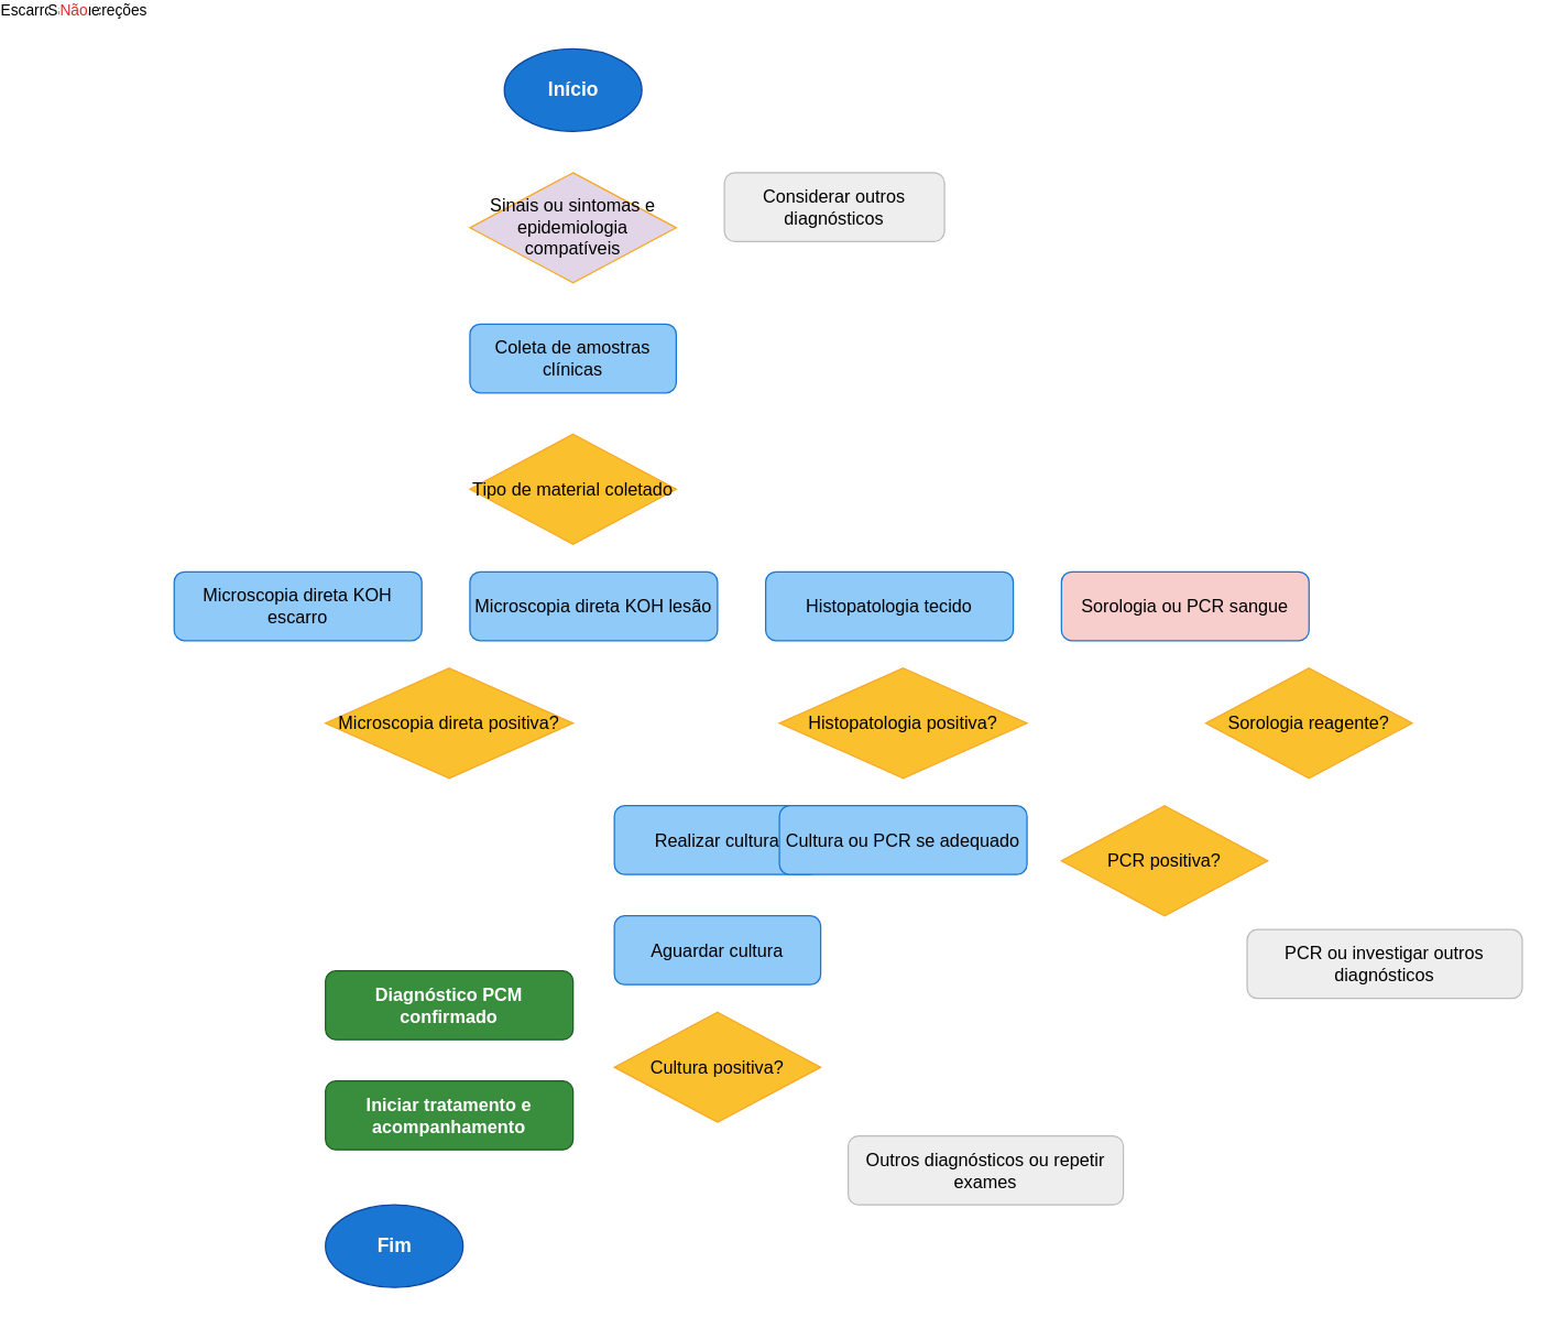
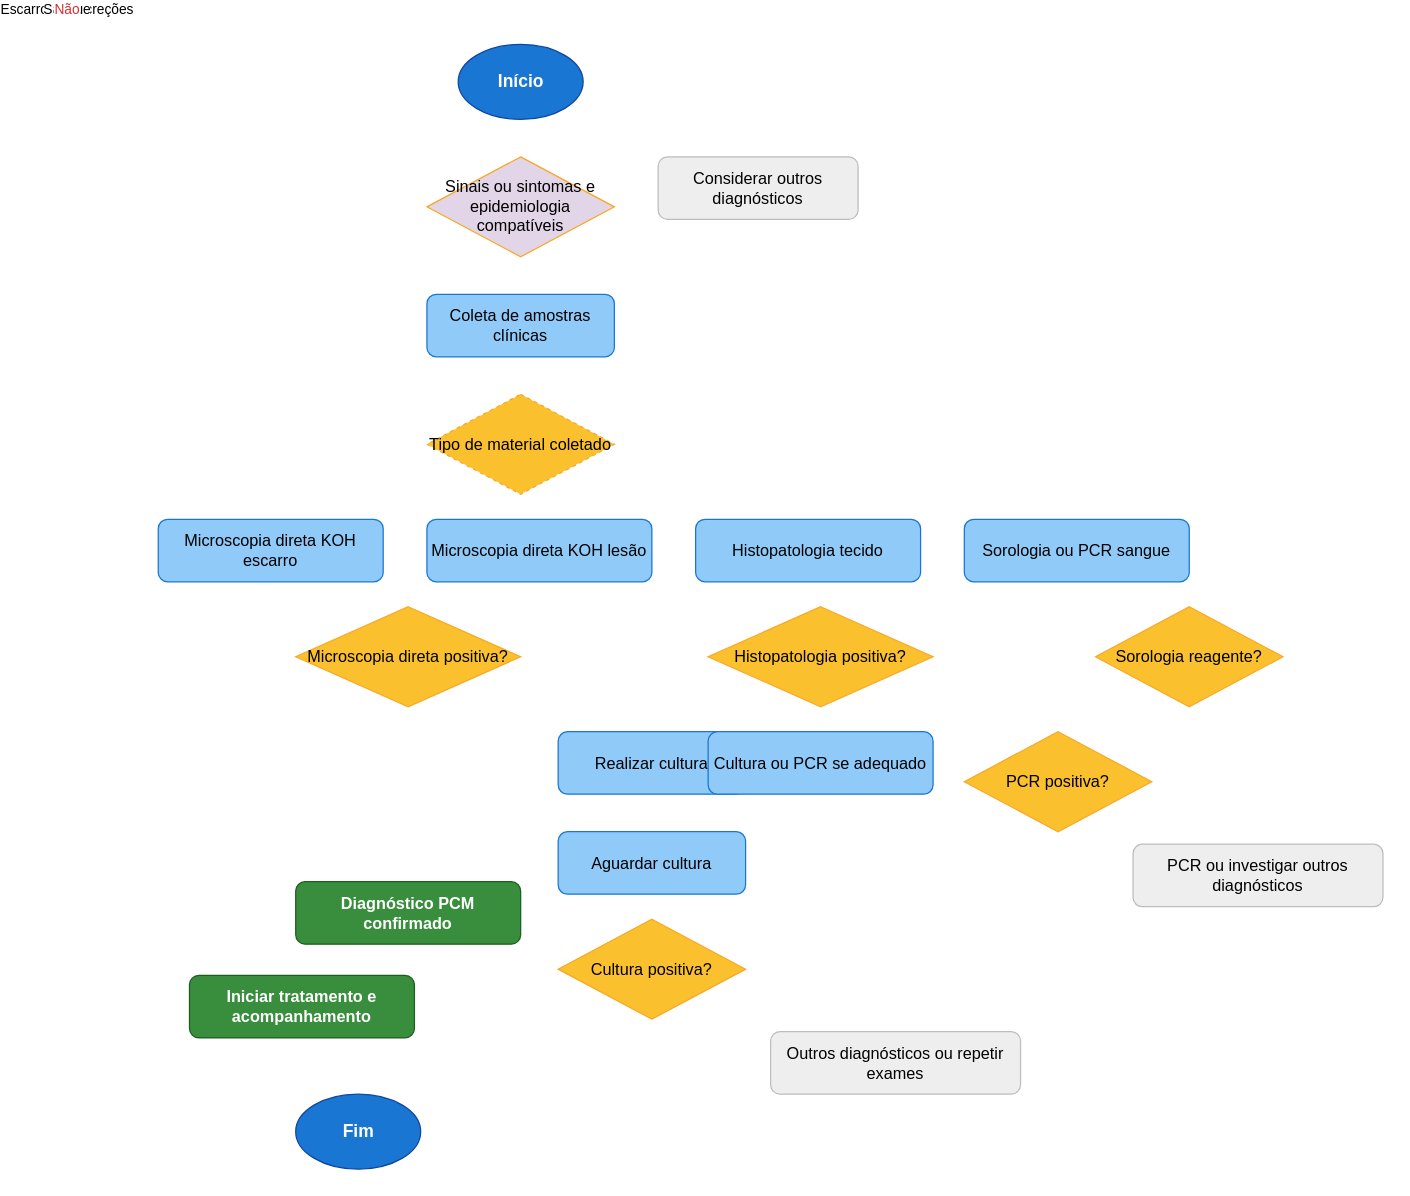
  <mxCell id="0" />
  <mxCell id="1" parent="0" />
  <mxCell id="2" value="Início" style="ellipse;html=1;fillColor=#1976D2;strokeColor=#0D47A1;fontColor=#FFFFFF;fontSize=14;fontStyle=1;" vertex="1" parent="1"><mxGeometry x="260" y="20" width="100" height="60" as="geometry" /></mxCell>
  <mxCell id="3" value="Sinais ou sintomas e epidemiologia compatíveis" style="rhombus;whiteSpace=wrap;html=1;fillColor=#e1d5e7;strokeColor=#F9A825;fontColor=#000000;fontSize=13;" vertex="1" parent="1"><mxGeometry x="235" y="110" width="150" height="80" as="geometry" /></mxCell>
  <mxCell id="4" value="Coleta de amostras clínicas" style="rounded=1;whiteSpace=wrap;html=1;fillColor=#90CAF9;strokeColor=#1976D2;fontColor=#000000;fontSize=13;" vertex="1" parent="1"><mxGeometry x="235" y="220" width="150" height="50" as="geometry" /></mxCell>
  <mxCell id="5" value="Considerar outros diagnósticos" style="rounded=1;whiteSpace=wrap;html=1;fillColor=#EEEEEE;strokeColor=#BDBDBD;fontColor=#000000;fontSize=13;" vertex="1" parent="1"><mxGeometry x="420" y="110" width="160" height="50" as="geometry" /></mxCell>
- <mxCell id="6" value="Tipo de material coletado" style="rhombus;whiteSpace=wrap;html=1;fillColor=#FBC02D;strokeColor=#F9A825;fontColor=#000000;fontSize=13;" vertex="1" parent="1"><mxGeometry x="235" y="300" width="150" height="80" as="geometry" /></mxCell>
+ <mxCell id="6" value="Tipo de material coletado" style="rhombus;whiteSpace=wrap;html=1;fillColor=#FBC02D;strokeColor=#F9A825;fontColor=#000000;fontSize=13;dashed=1;" vertex="1" parent="1"><mxGeometry x="235" y="300" width="150" height="80" as="geometry" /></mxCell>
  <mxCell id="7" value="Microscopia direta KOH escarro" style="rounded=1;whiteSpace=wrap;html=1;fillColor=#90CAF9;strokeColor=#1976D2;fontColor=#000000;fontSize=13;" vertex="1" parent="1"><mxGeometry x="20" y="400" width="180" height="50" as="geometry" /></mxCell>
  <mxCell id="8" value="Microscopia direta KOH lesão" style="rounded=1;whiteSpace=wrap;html=1;fillColor=#90CAF9;strokeColor=#1976D2;fontColor=#000000;fontSize=13;" vertex="1" parent="1"><mxGeometry x="235" y="400" width="180" height="50" as="geometry" /></mxCell>
  <mxCell id="9" value="Histopatologia tecido" style="rounded=1;whiteSpace=wrap;html=1;fillColor=#90CAF9;strokeColor=#1976D2;fontColor=#000000;fontSize=13;" vertex="1" parent="1"><mxGeometry x="450" y="400" width="180" height="50" as="geometry" /></mxCell>
- <mxCell id="10" value="Sorologia ou PCR sangue" style="rounded=1;whiteSpace=wrap;html=1;fillColor=#f8cecc;strokeColor=#1976D2;fontColor=#000000;fontSize=13;" vertex="1" parent="1"><mxGeometry x="665" y="400" width="180" height="50" as="geometry" /></mxCell>
+ <mxCell id="10" value="Sorologia ou PCR sangue" style="rounded=1;whiteSpace=wrap;html=1;fillColor=#90CAF9;strokeColor=#1976D2;fontColor=#000000;fontSize=13;" vertex="1" parent="1"><mxGeometry x="665" y="400" width="180" height="50" as="geometry" /></mxCell>
  <mxCell id="11" value="Microscopia direta positiva?" style="rhombus;whiteSpace=wrap;html=1;fillColor=#FBC02D;strokeColor=#F9A825;fontColor=#000000;fontSize=13;" vertex="1" parent="1"><mxGeometry x="130" y="470" width="180" height="80" as="geometry" /></mxCell>
  <mxCell id="12" value="Diagnóstico PCM confirmado" style="rounded=1;whiteSpace=wrap;html=1;fillColor=#388E3C;strokeColor=#1B5E20;fontColor=#FFFFFF;fontSize=13;fontStyle=1;" vertex="1" parent="1"><mxGeometry x="130" y="690" width="180" height="50" as="geometry" /></mxCell>
  <mxCell id="13" value="Realizar cultura" style="rounded=1;whiteSpace=wrap;html=1;fillColor=#90CAF9;strokeColor=#1976D2;fontColor=#000000;fontSize=13;" vertex="1" parent="1"><mxGeometry x="340" y="570" width="150" height="50" as="geometry" /></mxCell>
  <mxCell id="14" value="Histopatologia positiva?" style="rhombus;whiteSpace=wrap;html=1;fillColor=#FBC02D;strokeColor=#F9A825;fontColor=#000000;fontSize=13;" vertex="1" parent="1"><mxGeometry x="460" y="470" width="180" height="80" as="geometry" /></mxCell>
  <mxCell id="15" value="Cultura ou PCR se adequado" style="rounded=1;whiteSpace=wrap;html=1;fillColor=#90CAF9;strokeColor=#1976D2;fontColor=#000000;fontSize=13;" vertex="1" parent="1"><mxGeometry x="460" y="570" width="180" height="50" as="geometry" /></mxCell>
  <mxCell id="16" value="Sorologia reagente?" style="rhombus;whiteSpace=wrap;html=1;fillColor=#FBC02D;strokeColor=#F9A825;fontColor=#000000;fontSize=13;" vertex="1" parent="1"><mxGeometry x="770" y="470" width="150" height="80" as="geometry" /></mxCell>
  <mxCell id="17" value="PCR positiva?" style="rhombus;whiteSpace=wrap;html=1;fillColor=#FBC02D;strokeColor=#F9A825;fontColor=#000000;fontSize=13;" vertex="1" parent="1"><mxGeometry x="665" y="570" width="150" height="80" as="geometry" /></mxCell>
  <mxCell id="18" value="Aguardar cultura" style="rounded=1;whiteSpace=wrap;html=1;fillColor=#90CAF9;strokeColor=#1976D2;fontColor=#000000;fontSize=13;" vertex="1" parent="1"><mxGeometry x="340" y="650" width="150" height="50" as="geometry" /></mxCell>
  <mxCell id="19" value="Cultura positiva?" style="rhombus;whiteSpace=wrap;html=1;fillColor=#FBC02D;strokeColor=#F9A825;fontColor=#000000;fontSize=13;" vertex="1" parent="1"><mxGeometry x="340" y="720" width="150" height="80" as="geometry" /></mxCell>
  <mxCell id="20" value="Outros diagnósticos ou repetir exames" style="rounded=1;whiteSpace=wrap;html=1;fillColor=#EEEEEE;strokeColor=#BDBDBD;fontColor=#000000;fontSize=13;" vertex="1" parent="1"><mxGeometry x="510" y="810" width="200" height="50" as="geometry" /></mxCell>
- <mxCell id="21" value="Iniciar tratamento e acompanhamento" style="rounded=1;whiteSpace=wrap;html=1;fillColor=#388E3C;strokeColor=#1B5E20;fontColor=#FFFFFF;fontSize=13;fontStyle=1;" vertex="1" parent="1"><mxGeometry x="130" y="770" width="180" height="50" as="geometry" /></mxCell>
+ <mxCell id="21" value="Iniciar tratamento e acompanhamento" style="rounded=1;whiteSpace=wrap;html=1;fillColor=#388E3C;strokeColor=#1B5E20;fontColor=#FFFFFF;fontSize=13;fontStyle=1;" vertex="1" parent="1"><mxGeometry x="45" y="765" width="180" height="50" as="geometry" /></mxCell>
  <mxCell id="22" value="Fim" style="ellipse;html=1;fillColor=#1976D2;strokeColor=#0D47A1;fontColor=#FFFFFF;fontSize=14;fontStyle=1;" vertex="1" parent="1"><mxGeometry x="130" y="860" width="100" height="60" as="geometry" /></mxCell>
  <mxCell id="23" value="PCR ou investigar outros diagnósticos" style="rounded=1;whiteSpace=wrap;html=1;fillColor=#EEEEEE;strokeColor=#BDBDBD;fontColor=#000000;fontSize=13;" vertex="1" parent="1"><mxGeometry x="800" y="660" width="200" height="50" as="geometry" /></mxCell>
  <mxCell id="24" style="edgeStyle=orthogonalEdgeStyle;rounded=0;jettySize=auto;html=1;endArrow=block;strokeColor=#1976D2;" edge="1" parent="1" source="2" target="3" />
  <mxCell id="25" value="Sim" style="edgeStyle=orthogonalEdgeStyle;rounded=0;jettySize=auto;html=1;endArrow=block;strokeColor=#388E3C;fontColor=#388E3C;" edge="1" parent="1" source="3" target="4" />
  <mxCell id="26" value="Não" style="edgeStyle=orthogonalEdgeStyle;rounded=0;jettySize=auto;html=1;endArrow=diamond;strokeColor=#D32F2F;fontColor=#D32F2F;" edge="1" parent="1" source="3" target="5" />
  <mxCell id="27" style="edgeStyle=orthogonalEdgeStyle;rounded=0;jettySize=auto;html=1;endArrow=block;strokeColor=#1976D2;" edge="1" parent="1" source="4" target="6" />
  <mxCell id="28" value="Escarro ou secreções" style="edgeStyle=orthogonalEdgeStyle;rounded=0;jettySize=auto;html=1;endArrow=block;strokeColor=#1976D2;" edge="1" parent="1" source="6" target="7" />
  <mxCell id="29" value="Lesão" style="edgeStyle=orthogonalEdgeStyle;rounded=0;jettySize=auto;html=1;endArrow=block;strokeColor=#1976D2;" edge="1" parent="1" source="6" target="8" />
  <mxCell id="30" value="Tecido" style="edgeStyle=orthogonalEdgeStyle;rounded=0;jettySize=auto;html=1;endArrow=block;strokeColor=#1976D2;" edge="1" parent="1" source="6" target="9" />
  <mxCell id="31" value="Sangue" style="edgeStyle=orthogonalEdgeStyle;rounded=0;jettySize=auto;html=1;endArrow=block;strokeColor=#1976D2;" edge="1" parent="1" source="6" target="10" />
  <mxCell id="32" style="edgeStyle=orthogonalEdgeStyle;rounded=0;jettySize=auto;html=1;endArrow=block;strokeColor=#1976D2;" edge="1" parent="1" source="7" target="11" />
  <mxCell id="33" style="edgeStyle=orthogonalEdgeStyle;rounded=0;jettySize=auto;html=1;endArrow=block;strokeColor=#1976D2;" edge="1" parent="1" source="8" target="11" />
  <mxCell id="34" value="Sim" style="edgeStyle=orthogonalEdgeStyle;rounded=0;jettySize=auto;html=1;endArrow=block;strokeColor=#388E3C;fontColor=#388E3C;" edge="1" parent="1" source="11" target="12" />
  <mxCell id="35" value="Não" style="edgeStyle=orthogonalEdgeStyle;rounded=0;jettySize=auto;html=1;endArrow=block;strokeColor=#D32F2F;fontColor=#D32F2F;" edge="1" parent="1" source="11" target="13" />
  <mxCell id="36" style="edgeStyle=orthogonalEdgeStyle;rounded=0;jettySize=auto;html=1;endArrow=block;strokeColor=#1976D2;" edge="1" parent="1" source="9" target="14" />
  <mxCell id="37" value="Não" style="edgeStyle=orthogonalEdgeStyle;rounded=0;jettySize=auto;html=1;endArrow=block;strokeColor=#D32F2F;fontColor=#D32F2F;" edge="1" parent="1" source="14" target="15" />
  <mxCell id="38" style="edgeStyle=orthogonalEdgeStyle;rounded=0;jettySize=auto;html=1;endArrow=block;strokeColor=#1976D2;" edge="1" parent="1" source="15" target="13" />
  <mxCell id="39" style="edgeStyle=orthogonalEdgeStyle;rounded=0;jettySize=auto;html=1;endArrow=block;strokeColor=#1976D2;" edge="1" parent="1" source="15" target="17" />
  <mxCell id="40" style="edgeStyle=orthogonalEdgeStyle;rounded=0;jettySize=auto;html=1;endArrow=block;strokeColor=#1976D2;" edge="1" parent="1" source="10" target="16" />
  <mxCell id="41" value="Sim" style="edgeStyle=orthogonalEdgeStyle;rounded=0;jettySize=auto;html=1;endArrow=block;strokeColor=#388E3C;fontColor=#388E3C;" edge="1" parent="1" source="16" target="12" />
  <mxCell id="42" value="Não" style="edgeStyle=orthogonalEdgeStyle;rounded=0;jettySize=auto;html=1;endArrow=block;strokeColor=#D32F2F;fontColor=#D32F2F;" edge="1" parent="1" source="16" target="23" />
  <mxCell id="43" style="edgeStyle=orthogonalEdgeStyle;rounded=0;jettySize=auto;html=1;endArrow=block;strokeColor=#1976D2;" edge="1" parent="1" source="10" target="17" />
  <mxCell id="44" value="Sim" style="edgeStyle=orthogonalEdgeStyle;rounded=0;jettySize=auto;html=1;endArrow=block;strokeColor=#388E3C;fontColor=#388E3C;" edge="1" parent="1" source="17" target="12" />
  <mxCell id="45" value="Não" style="edgeStyle=orthogonalEdgeStyle;rounded=0;jettySize=auto;html=1;endArrow=block;strokeColor=#D32F2F;fontColor=#D32F2F;" edge="1" parent="1" source="17" target="23" />
  <mxCell id="46" style="edgeStyle=orthogonalEdgeStyle;rounded=0;jettySize=auto;html=1;endArrow=block;strokeColor=#1976D2;" edge="1" parent="1" source="13" target="18" />
  <mxCell id="47" style="edgeStyle=orthogonalEdgeStyle;rounded=0;jettySize=auto;html=1;endArrow=block;strokeColor=#1976D2;" edge="1" parent="1" source="18" target="19" />
  <mxCell id="48" value="Sim" style="edgeStyle=orthogonalEdgeStyle;rounded=0;jettySize=auto;html=1;endArrow=block;strokeColor=#388E3C;fontColor=#388E3C;" edge="1" parent="1" source="19" target="12" />
  <mxCell id="49" value="Não" style="edgeStyle=orthogonalEdgeStyle;rounded=0;jettySize=auto;html=1;endArrow=block;strokeColor=#D32F2F;fontColor=#D32F2F;" edge="1" parent="1" source="19" target="20" />
  <mxCell id="50" style="edgeStyle=orthogonalEdgeStyle;rounded=0;jettySize=auto;html=1;endArrow=block;strokeColor=#388E3C;" edge="1" parent="1" source="12" target="21" />
  <mxCell id="51" style="edgeStyle=orthogonalEdgeStyle;rounded=0;jettySize=auto;html=1;endArrow=block;strokeColor=#1976D2;" edge="1" parent="1" source="21" target="22" />
  <mxCell id="52" style="edgeStyle=orthogonalEdgeStyle;rounded=0;jettySize=auto;html=1;endArrow=block;strokeColor=#1976D2;" edge="1" parent="1" source="5" target="22" />
  <mxCell id="53" style="edgeStyle=orthogonalEdgeStyle;rounded=0;jettySize=auto;html=1;endArrow=block;strokeColor=#1976D2;" edge="1" parent="1" source="23" target="22" />
  <mxCell id="54" style="edgeStyle=orthogonalEdgeStyle;rounded=0;jettySize=auto;html=1;endArrow=block;strokeColor=#1976D2;" edge="1" parent="1" source="20" target="22" />
